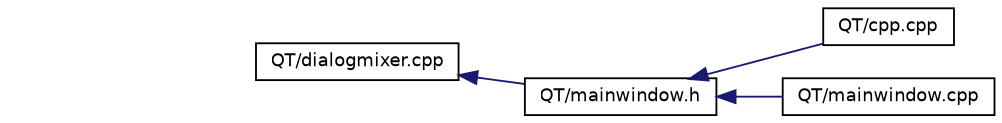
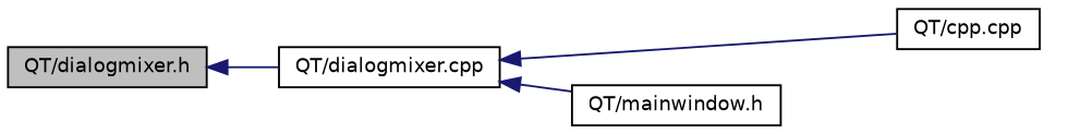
  digraph {
    rankdir=LR
    node [color=black fillcolor=white fontname=Helvetica fontsize=10 shape=record style=filled]
    edge [color=midnightblue dir=back fontname=Helvetica fontsize=10 labelfontname=Helvetica labelfontsize=10 style=solid]
+   n1 [fillcolor=grey75 fontcolor=black height=0.2 label="QT/dialogmixer.h" width=0.4]
    n2 [height=0.2 label="QT/dialogmixer.cpp" width=0.4]
    n3 [height=0.2 label="QT/mainwindow.h" width=0.4]
    n4 [height=0.2 label="QT/cpp.cpp" width=0.4]
-   n5 [height=0.2 label="QT/mainwindow.cpp" width=0.4]
+   n1 -> n2
    n2 -> n3
-   n3 -> n4
-   n3 -> n5
+   n2 -> n4
  }
